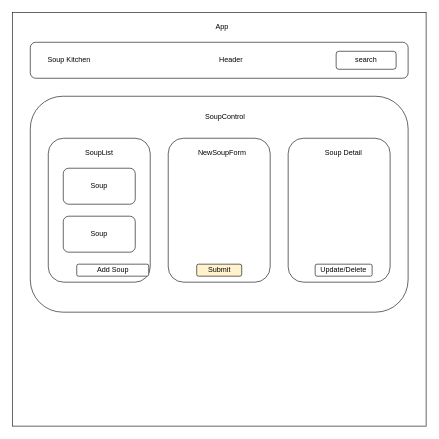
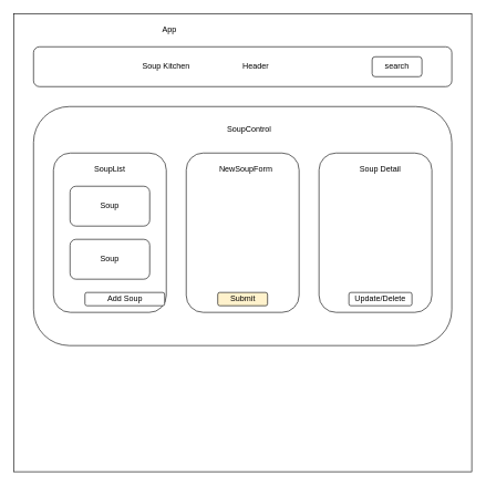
  <mxCell id="0" />
  <mxCell id="1" parent="0" />
  <mxCell id="2" value="" style="whiteSpace=wrap;html=1;aspect=fixed;" parent="1" vertex="1"><mxGeometry x="20" y="20" width="690" height="690" as="geometry" /></mxCell>
  <mxCell id="3" value="" style="rounded=1;whiteSpace=wrap;html=1;" parent="1" vertex="1"><mxGeometry x="50" y="70" width="630" height="60" as="geometry" /></mxCell>
  <mxCell id="4" value="" style="rounded=1;whiteSpace=wrap;html=1;" parent="1" vertex="1"><mxGeometry x="50" y="160" width="630" height="360" as="geometry" /></mxCell>
  <mxCell id="5" value="Header" style="text;html=1;strokeColor=none;fillColor=none;align=center;verticalAlign=middle;whiteSpace=wrap;rounded=0;" parent="1" vertex="1"><mxGeometry x="355" y="80" width="60" height="40" as="geometry" /></mxCell>
- <mxCell id="6" value="App" style="text;html=1;strokeColor=none;fillColor=none;align=center;verticalAlign=middle;whiteSpace=wrap;rounded=0;" parent="1" vertex="1"><mxGeometry x="340" y="30" width="60" height="30" as="geometry" /></mxCell>
- <mxCell id="7" value="search" style="rounded=1;whiteSpace=wrap;html=1;" parent="1" vertex="1"><mxGeometry x="560" y="85" width="100" height="30" as="geometry" /></mxCell>
- <mxCell id="8" value="Soup Kitchen" style="text;html=1;strokeColor=none;fillColor=none;align=center;verticalAlign=middle;whiteSpace=wrap;rounded=0;" parent="1" vertex="1"><mxGeometry x="70" y="85" width="90" height="30" as="geometry" /></mxCell>
+ <mxCell id="6" value="App" style="text;html=1;strokeColor=none;fillColor=none;align=center;verticalAlign=middle;whiteSpace=wrap;rounded=0;" parent="1" vertex="1"><mxGeometry x="225" y="30" width="60" height="30" as="geometry" /></mxCell>
+ <mxCell id="7" value="search" style="rounded=1;whiteSpace=wrap;html=1;" parent="1" vertex="1"><mxGeometry x="560" y="85" width="75" height="30" as="geometry" /></mxCell>
+ <mxCell id="8" value="Soup Kitchen" style="text;html=1;strokeColor=none;fillColor=none;align=center;verticalAlign=middle;whiteSpace=wrap;rounded=0;" parent="1" vertex="1"><mxGeometry x="205" y="85" width="90" height="30" as="geometry" /></mxCell>
  <mxCell id="9" value="SoupControl" style="text;html=1;strokeColor=none;fillColor=none;align=center;verticalAlign=middle;whiteSpace=wrap;rounded=0;" parent="1" vertex="1"><mxGeometry x="300" y="170" width="150" height="50" as="geometry" /></mxCell>
  <mxCell id="10" value="" style="rounded=1;whiteSpace=wrap;html=1;" parent="1" vertex="1"><mxGeometry x="80" y="230" width="170" height="240" as="geometry" /></mxCell>
  <mxCell id="11" value="Soup" style="rounded=1;whiteSpace=wrap;html=1;" parent="1" vertex="1"><mxGeometry x="105" y="280" width="120" height="60" as="geometry" /></mxCell>
  <mxCell id="12" value="Soup" style="rounded=1;whiteSpace=wrap;html=1;" parent="1" vertex="1"><mxGeometry x="105" y="360" width="120" height="60" as="geometry" /></mxCell>
  <mxCell id="13" value="Add Soup" style="rounded=1;whiteSpace=wrap;html=1;" parent="1" vertex="1"><mxGeometry x="127.5" y="440" width="120" height="20" as="geometry" /></mxCell>
  <mxCell id="14" value="" style="rounded=1;whiteSpace=wrap;html=1;" parent="1" vertex="1"><mxGeometry x="280" y="230" width="170" height="240" as="geometry" /></mxCell>
  <mxCell id="15" value="NewSoupForm" style="text;html=1;strokeColor=none;fillColor=none;align=center;verticalAlign=middle;whiteSpace=wrap;rounded=0;" parent="1" vertex="1"><mxGeometry x="330" y="235" width="80" height="40" as="geometry" /></mxCell>
  <mxCell id="16" value="Submit" style="rounded=1;whiteSpace=wrap;html=1;fillColor=#fff2cc;" parent="1" vertex="1"><mxGeometry x="327.5" y="440" width="75" height="20" as="geometry" /></mxCell>
  <mxCell id="17" value="SoupList" style="text;html=1;strokeColor=none;fillColor=none;align=center;verticalAlign=middle;whiteSpace=wrap;rounded=0;" parent="1" vertex="1"><mxGeometry x="104" y="240" width="122" height="30" as="geometry" /></mxCell>
  <mxCell id="18" value="" style="rounded=1;whiteSpace=wrap;html=1;" vertex="1" parent="1"><mxGeometry x="480" y="230" width="170" height="240" as="geometry" /></mxCell>
  <mxCell id="19" value="Soup Detail" style="text;html=1;strokeColor=none;fillColor=none;align=center;verticalAlign=middle;whiteSpace=wrap;rounded=0;" vertex="1" parent="1"><mxGeometry x="535" y="240" width="75" height="30" as="geometry" /></mxCell>
  <mxCell id="20" value="Update/Delete" style="rounded=1;whiteSpace=wrap;html=1;" vertex="1" parent="1"><mxGeometry x="525" y="440" width="95" height="20" as="geometry" /></mxCell>
